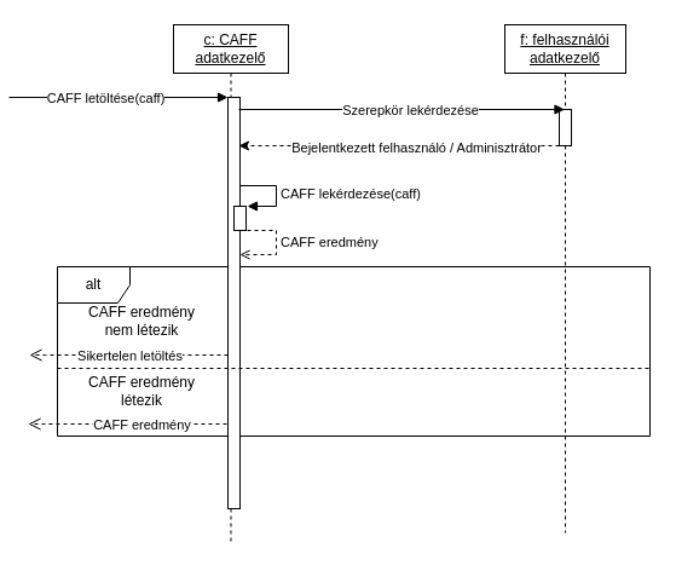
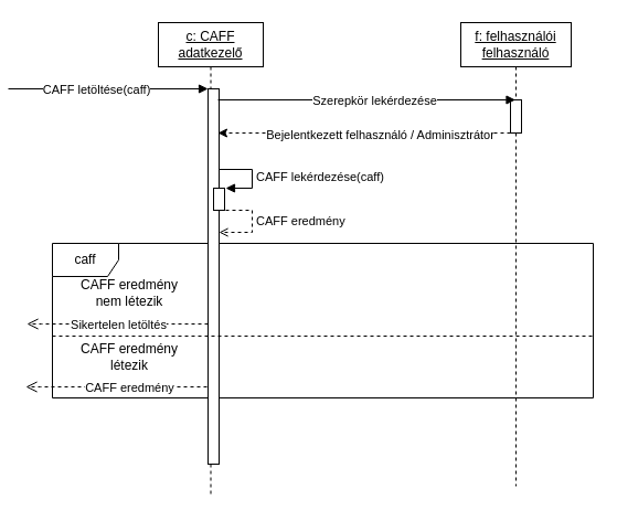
  <mxCell id="0" />
  <mxCell id="1" parent="0" />
- <mxCell id="2" value="alt" style="shape=umlFrame;whiteSpace=wrap;html=1;" parent="1" vertex="1"><mxGeometry x="44" y="220" width="490" height="140" as="geometry" /></mxCell>
- <mxCell id="3" value="&lt;u&gt;f: felhasználói&lt;br&gt;adatkezelő&lt;/u&gt;" style="shape=umlLifeline;perimeter=lifelinePerimeter;whiteSpace=wrap;html=1;container=1;collapsible=0;recursiveResize=0;outlineConnect=0;" parent="1" vertex="1"><mxGeometry x="414" y="20" width="100" height="420" as="geometry" /></mxCell>
+ <mxCell id="2" value="caff" style="shape=umlFrame;whiteSpace=wrap;html=1;" parent="1" vertex="1"><mxGeometry x="44" y="220" width="490" height="140" as="geometry" /></mxCell>
+ <mxCell id="3" value="&lt;u&gt;f: felhasználói&lt;br&gt;felhasználó&lt;/u&gt;" style="shape=umlLifeline;perimeter=lifelinePerimeter;whiteSpace=wrap;html=1;container=1;collapsible=0;recursiveResize=0;outlineConnect=0;" parent="1" vertex="1"><mxGeometry x="414" y="20" width="100" height="420" as="geometry" /></mxCell>
  <mxCell id="4" value="" style="html=1;points=[];perimeter=orthogonalPerimeter;" parent="3" vertex="1"><mxGeometry x="45" y="70" width="10" height="30" as="geometry" /></mxCell>
  <mxCell id="5" style="edgeStyle=orthogonalEdgeStyle;rounded=0;orthogonalLoop=1;jettySize=auto;html=1;dashed=1;" parent="1" source="4" edge="1"><mxGeometry relative="1" as="geometry"><mxPoint x="194" y="120" as="targetPoint" /><Array as="points"><mxPoint x="194" y="120" /></Array></mxGeometry></mxCell>
  <mxCell id="6" value="Bejelentkezett felhasználó / Adminisztrátor" style="edgeLabel;html=1;align=center;verticalAlign=middle;resizable=0;points=[];" parent="5" vertex="1" connectable="0"><mxGeometry x="-0.104" y="1" relative="1" as="geometry"><mxPoint as="offset" /></mxGeometry></mxCell>
  <mxCell id="7" value="&lt;u&gt;c: CAFF&lt;br&gt;adatkezelő&lt;br&gt;&lt;/u&gt;" style="shape=umlLifeline;perimeter=lifelinePerimeter;whiteSpace=wrap;html=1;container=1;collapsible=0;recursiveResize=0;outlineConnect=0;" parent="1" vertex="1"><mxGeometry x="140" y="20" width="95" height="430" as="geometry" /></mxCell>
  <mxCell id="8" value="" style="html=1;points=[];perimeter=orthogonalPerimeter;" parent="7" vertex="1"><mxGeometry x="45" y="60" width="10" height="340" as="geometry" /></mxCell>
  <mxCell id="9" value="CAFF letöltése(caff)" style="html=1;verticalAlign=bottom;endArrow=block;entryX=0;entryY=0;rounded=0;" parent="7" target="8" edge="1"><mxGeometry x="-0.116" y="-10" relative="1" as="geometry"><mxPoint x="-136" y="60" as="sourcePoint" /><mxPoint as="offset" /></mxGeometry></mxCell>
  <mxCell id="10" value="CAFF eredmény" style="edgeStyle=orthogonalEdgeStyle;html=1;align=left;spacingLeft=2;endArrow=open;rounded=0;entryX=1;entryY=0.192;entryDx=0;entryDy=0;entryPerimeter=0;dashed=1;endFill=0;" parent="7" edge="1"><mxGeometry relative="1" as="geometry"><mxPoint x="55" y="170" as="sourcePoint" /><Array as="points"><mxPoint x="85" y="170" /><mxPoint x="85" y="190" /></Array><mxPoint x="55" y="190.04" as="targetPoint" /></mxGeometry></mxCell>
  <mxCell id="11" value="CAFF lekérdezése(caff)" style="edgeStyle=orthogonalEdgeStyle;html=1;align=left;spacingLeft=2;endArrow=block;rounded=0;" parent="7" edge="1"><mxGeometry x="0.042" relative="1" as="geometry"><mxPoint x="55" y="133" as="sourcePoint" /><Array as="points"><mxPoint x="85" y="133" /><mxPoint x="85" y="150" /><mxPoint x="61" y="150" /></Array><mxPoint x="61" y="150" as="targetPoint" /><mxPoint as="offset" /></mxGeometry></mxCell>
  <mxCell id="12" value="Sikertelen letöltés" style="html=1;verticalAlign=bottom;endArrow=open;dashed=1;endSize=8;rounded=0;" parent="7" edge="1"><mxGeometry x="-0.012" y="10" relative="1" as="geometry"><mxPoint x="-119" y="273" as="targetPoint" /><mxPoint x="45" y="273.0" as="sourcePoint" /><Array as="points"><mxPoint x="-106" y="273" /></Array><mxPoint as="offset" /></mxGeometry></mxCell>
  <mxCell id="13" value="" style="html=1;points=[];perimeter=orthogonalPerimeter;" parent="7" vertex="1"><mxGeometry x="50" y="150" width="10" height="20" as="geometry" /></mxCell>
  <mxCell id="14" value="Szerepkör lekérdezése" style="html=1;verticalAlign=bottom;endArrow=block;rounded=0;" parent="1" target="3" edge="1"><mxGeometry x="0.054" y="-10" relative="1" as="geometry"><mxPoint x="194" y="90" as="sourcePoint" /><mxPoint as="offset" /><mxPoint x="359" y="90" as="targetPoint" /></mxGeometry></mxCell>
  <mxCell id="15" value="" style="line;strokeWidth=1;fillColor=none;align=left;verticalAlign=middle;spacingTop=-1;spacingLeft=3;spacingRight=3;rotatable=0;labelPosition=right;points=[];portConstraint=eastwest;dashed=1;" parent="1" vertex="1"><mxGeometry x="44" y="300" width="490" height="8" as="geometry" /></mxCell>
  <mxCell id="16" value="CAFF eredmény&lt;br&gt;nem létezik" style="text;html=1;strokeColor=none;fillColor=none;align=center;verticalAlign=middle;whiteSpace=wrap;rounded=0;dashed=1;" parent="1" vertex="1"><mxGeometry x="44" y="250" width="140" height="30" as="geometry" /></mxCell>
  <mxCell id="17" value="CAFF eredmény" style="html=1;verticalAlign=bottom;endArrow=open;dashed=1;endSize=8;rounded=0;" parent="1" edge="1"><mxGeometry x="-0.146" y="10" relative="1" as="geometry"><mxPoint x="20" y="350" as="targetPoint" /><mxPoint x="184" y="350" as="sourcePoint" /><Array as="points"><mxPoint x="33" y="350" /></Array><mxPoint as="offset" /></mxGeometry></mxCell>
  <mxCell id="18" value="CAFF eredmény&lt;br&gt;létezik" style="text;html=1;strokeColor=none;fillColor=none;align=center;verticalAlign=middle;whiteSpace=wrap;rounded=0;dashed=1;" parent="1" vertex="1"><mxGeometry x="44" y="308" width="140" height="30" as="geometry" /></mxCell>
